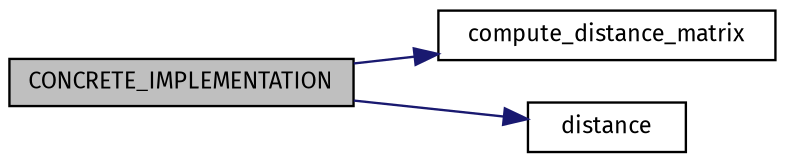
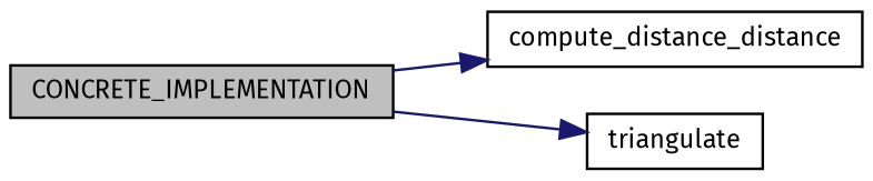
  digraph {
    fontname="Fira Sans"
    rankdir=LR
    node [color=black fillcolor=white fontname="Fira Sans" fontsize=10 shape=record style=filled]
    edge [color=midnightblue fontname="Fira Sans" fontsize=10 labelfontname=FreeSans labelfontsize=10 style=solid]
    n1 [fillcolor=grey75 fontcolor=black height=0.2 label=CONCRETE_IMPLEMENTATION width=0.4]
-   n2 [height=0.2 label=compute_distance_matrix width=0.4]
-   n3 [height=0.2 label=distance width=0.4]
+   n2 [height=0.2 label=compute_distance_distance width=0.4]
+   n3 [height=0.2 label=triangulate width=0.4]
    n1 -> n2
    n1 -> n3
  }
